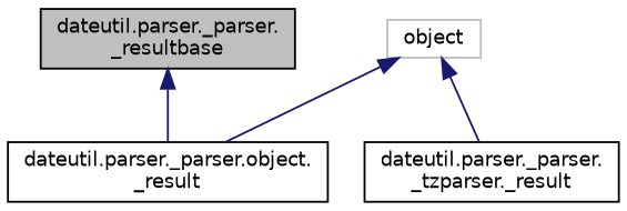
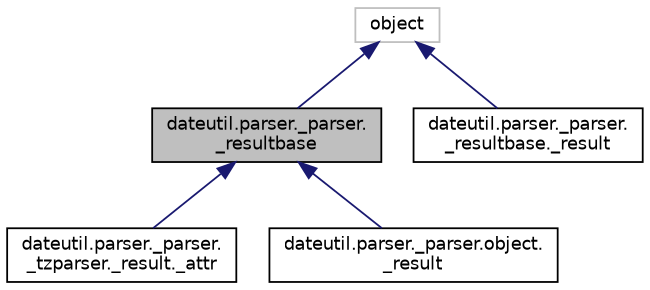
  digraph {
    rankdir=TB
    node [color=black fillcolor=white fontname=Helvetica fontsize=10 shape=record style=filled]
    edge [color=midnightblue dir=back fontname=Helvetica fontsize=10 labelfontname=Helvetica labelfontsize=10 style=solid]
    n1 [fillcolor=grey75 fontcolor=black height=0.2 label="dateutil.parser._parser.\l_resultbase" width=0.4]
+   n2 [height=0.2 label="dateutil.parser._parser.\l_tzparser._result._attr" width=0.4]
    n3 [height=0.2 label="dateutil.parser._parser.object.\l_result" width=0.4]
-   n4 [height=0.2 label="dateutil.parser._parser.\l_tzparser._result" width=0.4]
+   n4 [height=0.2 label="dateutil.parser._parser.\l_resultbase._result" width=0.4]
    n5 [color=grey75 height=0.2 label=object width=0.4]
+   n1 -> n2
    n1 -> n3
-   n5 -> n3
+   n5 -> n1
    n5 -> n4
  }
